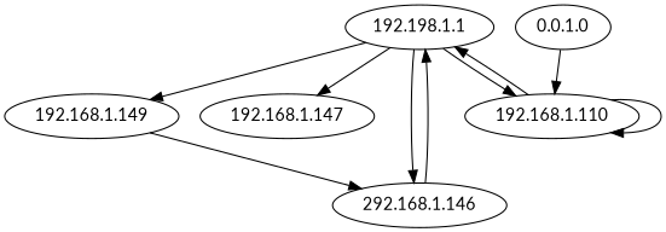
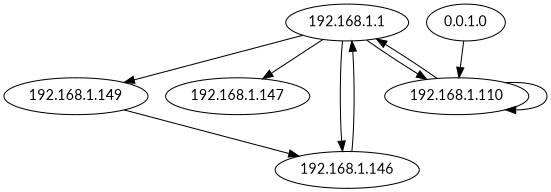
  digraph {
    fontname=Lato
    node [fontname=Lato]
    edge [fontname=Lato]
-   "192.168.1.1" [label="192.198.1.1"]
+   "192.168.1.1"
    "192.168.1.149"
    "192.168.1.147"
-   "192.168.1.146" [label="292.168.1.146"]
+   "192.168.1.146"
    "192.168.1.110"
    n6 [label="0.0.1.0"]
    "192.168.1.1" -> "192.168.1.149"
    "192.168.1.1" -> "192.168.1.147"
    "192.168.1.1" -> "192.168.1.146"
    "192.168.1.1" -> "192.168.1.110"
    "192.168.1.149" -> "192.168.1.146"
    "192.168.1.146" -> "192.168.1.1"
    "192.168.1.110" -> "192.168.1.1"
    "192.168.1.110" -> "192.168.1.110"
    n6 -> "192.168.1.110"
  }
